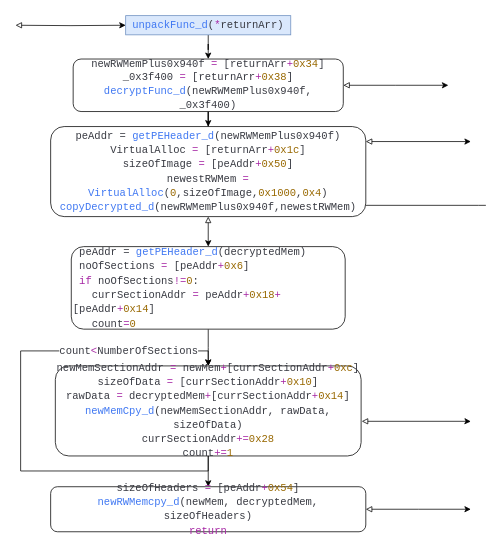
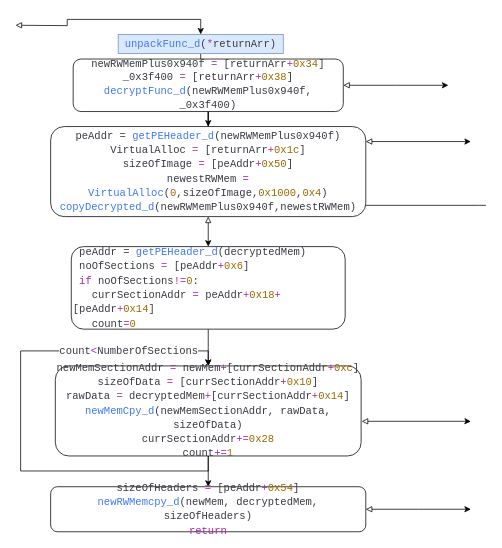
  <mxCell id="0" />
  <mxCell id="1" parent="0" />
  <mxCell id="2" style="edgeStyle=orthogonalEdgeStyle;rounded=0;orthogonalLoop=1;jettySize=auto;html=1;exitX=1;exitY=0.5;exitDx=0;exitDy=0;startArrow=block;startFill=0;" edge="1" parent="1" target="4"><mxGeometry relative="1" as="geometry"><mxPoint x="237" y="33.571" as="targetPoint" /><mxPoint x="20.21" y="33" as="sourcePoint" /></mxGeometry></mxCell>
  <mxCell id="3" style="edgeStyle=orthogonalEdgeStyle;rounded=0;orthogonalLoop=1;jettySize=auto;html=1;" edge="1" parent="1" source="4" target="7"><mxGeometry relative="1" as="geometry"><mxPoint x="277" y="78" as="targetPoint" /></mxGeometry></mxCell>
- <mxCell id="4" value="&lt;div style=&quot;color: rgb(56, 58, 66); font-family: Consolas, &amp;quot;Courier New&amp;quot;, monospace; font-size: 14px; line-height: 19px;&quot;&gt;&lt;div style=&quot;&quot;&gt;&lt;span style=&quot;color: rgb(64, 120, 242);&quot;&gt;unpackFunc_d&lt;/span&gt;(&lt;span style=&quot;color: rgb(166, 38, 164);&quot;&gt;*&lt;/span&gt;returnArr)&lt;/div&gt;&lt;/div&gt;" style="rounded=0;whiteSpace=wrap;html=1;fillColor=#dae8fc;strokeColor=#6c8ebf;" vertex="1" parent="1"><mxGeometry x="167" y="20.22" width="220" height="25.57" as="geometry" /></mxCell>
+ <mxCell id="4" value="&lt;div style=&quot;color: rgb(56, 58, 66); font-family: Consolas, &amp;quot;Courier New&amp;quot;, monospace; font-size: 14px; line-height: 19px;&quot;&gt;&lt;div style=&quot;&quot;&gt;&lt;span style=&quot;color: rgb(64, 120, 242);&quot;&gt;unpackFunc_d&lt;/span&gt;(&lt;span style=&quot;color: rgb(166, 38, 164);&quot;&gt;*&lt;/span&gt;returnArr)&lt;/div&gt;&lt;/div&gt;" style="rounded=0;whiteSpace=wrap;html=1;fillColor=#dae8fc;strokeColor=#6c8ebf;" vertex="1" parent="1"><mxGeometry x="157" y="45.22" width="220" height="25.57" as="geometry" /></mxCell>
  <mxCell id="5" style="edgeStyle=orthogonalEdgeStyle;rounded=0;orthogonalLoop=1;jettySize=auto;html=1;exitX=1;exitY=0.5;exitDx=0;exitDy=0;startArrow=block;startFill=0;" edge="1" parent="1" source="7"><mxGeometry relative="1" as="geometry"><mxPoint x="597" y="113" as="targetPoint" /></mxGeometry></mxCell>
  <mxCell id="6" style="edgeStyle=orthogonalEdgeStyle;rounded=0;orthogonalLoop=1;jettySize=auto;html=1;exitX=0.5;exitY=1;exitDx=0;exitDy=0;" edge="1" parent="1" source="7" target="9"><mxGeometry relative="1" as="geometry"><mxPoint x="277" y="198" as="targetPoint" /></mxGeometry></mxCell>
  <mxCell id="7" value="&lt;span style=&quot;color: rgb(56, 58, 66); font-family: Consolas, &amp;quot;Courier New&amp;quot;, monospace; font-size: 14px;&quot;&gt;newRWMemPlus0x940f &lt;/span&gt;&lt;span style=&quot;font-family: Consolas, &amp;quot;Courier New&amp;quot;, monospace; font-size: 14px; color: rgb(166, 38, 164);&quot;&gt;=&lt;/span&gt;&lt;span style=&quot;color: rgb(56, 58, 66); font-family: Consolas, &amp;quot;Courier New&amp;quot;, monospace; font-size: 14px;&quot;&gt; [returnArr&lt;/span&gt;&lt;span style=&quot;font-family: Consolas, &amp;quot;Courier New&amp;quot;, monospace; font-size: 14px; color: rgb(166, 38, 164);&quot;&gt;+&lt;/span&gt;&lt;span style=&quot;font-family: Consolas, &amp;quot;Courier New&amp;quot;, monospace; font-size: 14px; color: rgb(152, 104, 1);&quot;&gt;0x34&lt;/span&gt;&lt;span style=&quot;color: rgb(56, 58, 66); font-family: Consolas, &amp;quot;Courier New&amp;quot;, monospace; font-size: 14px;&quot;&gt;]&lt;/span&gt;&lt;br&gt;&lt;div style=&quot;color: rgb(56, 58, 66); font-family: Consolas, &amp;quot;Courier New&amp;quot;, monospace; font-weight: normal; font-size: 14px; line-height: 19px;&quot;&gt;&lt;div style=&quot;&quot;&gt;&lt;span style=&quot;color: #383a42;&quot;&gt;_0x3f400 &lt;/span&gt;&lt;span style=&quot;color: #a626a4;&quot;&gt;=&lt;/span&gt;&lt;span style=&quot;color: #383a42;&quot;&gt; [returnArr&lt;/span&gt;&lt;span style=&quot;color: #a626a4;&quot;&gt;+&lt;/span&gt;&lt;span style=&quot;color: #986801;&quot;&gt;0x38&lt;/span&gt;&lt;span style=&quot;color: #383a42;&quot;&gt;]&lt;/span&gt;&lt;/div&gt;&lt;div style=&quot;&quot;&gt;&lt;span style=&quot;color: rgb(64, 120, 242);&quot;&gt;decryptFunc_d&lt;/span&gt;&lt;span style=&quot;color: rgb(56, 58, 66);&quot;&gt;(newRWMemPlus0x940f, _0x3f400)&lt;/span&gt;&lt;/div&gt;&lt;/div&gt;" style="rounded=1;whiteSpace=wrap;html=1;" vertex="1" parent="1"><mxGeometry x="97" y="78" width="360" height="70" as="geometry" /></mxCell>
  <mxCell id="8" style="edgeStyle=orthogonalEdgeStyle;rounded=0;orthogonalLoop=1;jettySize=auto;html=1;exitX=0.5;exitY=1;exitDx=0;exitDy=0;startArrow=block;startFill=0;" edge="1" parent="1" source="9" target="13"><mxGeometry relative="1" as="geometry"><mxPoint x="277" y="328" as="targetPoint" /></mxGeometry></mxCell>
  <mxCell id="9" value="&lt;div style=&quot;color: rgb(56, 58, 66); font-family: Consolas, &amp;quot;Courier New&amp;quot;, monospace; font-size: 14px; line-height: 19px;&quot;&gt;&lt;div style=&quot;&quot;&gt;peAddr = &lt;span style=&quot;color: rgb(64, 120, 242);&quot;&gt;getPEHeader_d&lt;/span&gt;(newRWMemPlus0x940f)&lt;/div&gt;&lt;div style=&quot;&quot;&gt;VirtualAlloc &lt;span style=&quot;color: #a626a4;&quot;&gt;=&lt;/span&gt; [returnArr&lt;span style=&quot;color: #a626a4;&quot;&gt;+&lt;/span&gt;&lt;span style=&quot;color: #986801;&quot;&gt;0x1c&lt;/span&gt;]&lt;/div&gt;&lt;div style=&quot;&quot;&gt;sizeOfImage &lt;span style=&quot;color: rgb(166, 38, 164);&quot;&gt;=&lt;/span&gt; [peAddr&lt;span style=&quot;color: rgb(166, 38, 164);&quot;&gt;+&lt;/span&gt;&lt;span style=&quot;color: rgb(152, 104, 1);&quot;&gt;0x50&lt;/span&gt;]&lt;/div&gt;&lt;div style=&quot;&quot;&gt;newestRWMem &lt;span style=&quot;color: rgb(166, 38, 164);&quot;&gt;=&lt;/span&gt; &lt;span style=&quot;color: rgb(64, 120, 242);&quot;&gt;VirtualAlloc&lt;/span&gt;(&lt;span style=&quot;color: rgb(152, 104, 1);&quot;&gt;0&lt;/span&gt;,sizeOfImage,&lt;span style=&quot;color: rgb(152, 104, 1);&quot;&gt;0x1000&lt;/span&gt;,&lt;span style=&quot;color: rgb(152, 104, 1);&quot;&gt;0x4&lt;/span&gt;)&lt;/div&gt;&lt;div style=&quot;&quot;&gt;&lt;span style=&quot;color: rgb(64, 120, 242);&quot;&gt;copyDecrypted_d&lt;/span&gt;(newRWMemPlus0x940f,newestRWMem)&lt;/div&gt;&lt;/div&gt;" style="rounded=1;whiteSpace=wrap;html=1;" vertex="1" parent="1"><mxGeometry x="67" y="168" width="420" height="120" as="geometry" /></mxCell>
  <mxCell id="10" style="edgeStyle=orthogonalEdgeStyle;rounded=0;orthogonalLoop=1;jettySize=auto;html=1;startArrow=block;startFill=0;exitX=1;exitY=0.169;exitDx=0;exitDy=0;exitPerimeter=0;" edge="1" parent="1" source="9"><mxGeometry relative="1" as="geometry"><mxPoint x="627" y="188" as="targetPoint" /><mxPoint x="487" y="198" as="sourcePoint" /><Array as="points"><mxPoint x="627" y="188" /></Array></mxGeometry></mxCell>
  <mxCell id="11" style="edgeStyle=orthogonalEdgeStyle;rounded=0;orthogonalLoop=1;jettySize=auto;html=1;startArrow=none;startFill=0;exitX=1;exitY=0.875;exitDx=0;exitDy=0;exitPerimeter=0;endArrow=none;endFill=0;" edge="1" parent="1" source="9"><mxGeometry relative="1" as="geometry"><mxPoint x="647" y="273" as="targetPoint" /><mxPoint x="497" y="288" as="sourcePoint" /><Array as="points"><mxPoint x="637" y="273" /></Array></mxGeometry></mxCell>
  <mxCell id="12" style="edgeStyle=orthogonalEdgeStyle;rounded=0;orthogonalLoop=1;jettySize=auto;html=1;exitX=0.5;exitY=1;exitDx=0;exitDy=0;" edge="1" parent="1" source="13" target="15"><mxGeometry relative="1" as="geometry"><mxPoint x="277" y="497" as="targetPoint" /><mxPoint x="277" y="457" as="sourcePoint" /></mxGeometry></mxCell>
  <mxCell id="13" value="&lt;div style=&quot;color: rgb(56, 58, 66); font-family: Consolas, &amp;quot;Courier New&amp;quot;, monospace; font-size: 14px; line-height: 19px;&quot;&gt;&lt;div style=&quot;&quot;&gt;&amp;nbsp;peAddr = &lt;span style=&quot;color: rgb(64, 120, 242);&quot;&gt;getPEHeader_d&lt;/span&gt;(decryptedMem)&lt;/div&gt;&lt;div style=&quot;&quot;&gt;&amp;nbsp;noOfSections &lt;span style=&quot;color: rgb(166, 38, 164);&quot;&gt;=&lt;/span&gt; [peAddr&lt;span style=&quot;color: rgb(166, 38, 164);&quot;&gt;+&lt;/span&gt;&lt;span style=&quot;color: rgb(152, 104, 1);&quot;&gt;0x6&lt;/span&gt;]&lt;/div&gt;&lt;div style=&quot;&quot;&gt;&lt;span style=&quot;color: #a626a4;&quot;&gt;&amp;nbsp;if&lt;/span&gt; noOfSections&lt;span style=&quot;color: #a626a4;&quot;&gt;!=&lt;/span&gt;&lt;span style=&quot;color: #986801;&quot;&gt;0&lt;/span&gt;:&lt;/div&gt;&lt;div style=&quot;&quot;&gt;&amp;nbsp; &amp;nbsp;currSectionAddr &lt;span style=&quot;color: rgb(166, 38, 164);&quot;&gt;=&lt;/span&gt; peAddr&lt;span style=&quot;color: rgb(166, 38, 164);&quot;&gt;+&lt;/span&gt;&lt;span style=&quot;color: rgb(152, 104, 1);&quot;&gt;0x18&lt;/span&gt;&lt;span style=&quot;color: rgb(166, 38, 164);&quot;&gt;+&lt;/span&gt;[peAddr&lt;span style=&quot;color: rgb(166, 38, 164);&quot;&gt;+&lt;/span&gt;&lt;span style=&quot;color: rgb(152, 104, 1);&quot;&gt;0x14&lt;/span&gt;]&lt;br&gt;&lt;/div&gt;&lt;div style=&quot;&quot;&gt;&amp;nbsp; &amp;nbsp;count&lt;span style=&quot;color: rgb(166, 38, 164);&quot;&gt;=&lt;/span&gt;&lt;span style=&quot;color: rgb(152, 104, 1);&quot;&gt;0&lt;/span&gt;&lt;/div&gt;&lt;/div&gt;" style="rounded=1;whiteSpace=wrap;html=1;align=left;" vertex="1" parent="1"><mxGeometry x="94.5" y="328" width="365" height="110" as="geometry" /></mxCell>
  <mxCell id="14" style="edgeStyle=orthogonalEdgeStyle;rounded=0;orthogonalLoop=1;jettySize=auto;html=1;exitX=0.5;exitY=1;exitDx=0;exitDy=0;" edge="1" parent="1" source="15" target="19"><mxGeometry relative="1" as="geometry"><mxPoint x="277.235" y="668" as="targetPoint" /></mxGeometry></mxCell>
  <mxCell id="15" value="&lt;div style=&quot;color: rgb(56, 58, 66); font-family: Consolas, &amp;quot;Courier New&amp;quot;, monospace; font-size: 14px; line-height: 19px;&quot;&gt;&lt;div style=&quot;&quot;&gt;newMemSectionAddr &lt;span style=&quot;color: rgb(166, 38, 164);&quot;&gt;=&lt;/span&gt; newMem&lt;span style=&quot;color: rgb(166, 38, 164);&quot;&gt;+&lt;/span&gt;[currSectionAddr&lt;span style=&quot;color: rgb(166, 38, 164);&quot;&gt;+&lt;/span&gt;&lt;span style=&quot;color: rgb(152, 104, 1);&quot;&gt;0xc&lt;/span&gt;]&lt;/div&gt;&lt;div style=&quot;&quot;&gt;sizeOfData &lt;span style=&quot;color: #a626a4;&quot;&gt;=&lt;/span&gt; [currSectionAddr&lt;span style=&quot;color: #a626a4;&quot;&gt;+&lt;/span&gt;&lt;span style=&quot;color: #986801;&quot;&gt;0x10&lt;/span&gt;]&lt;/div&gt;&lt;div style=&quot;&quot;&gt;rawData &lt;span style=&quot;color: rgb(166, 38, 164);&quot;&gt;=&lt;/span&gt; decryptedMem&lt;span style=&quot;color: rgb(166, 38, 164);&quot;&gt;+&lt;/span&gt;[currSectionAddr&lt;span style=&quot;color: rgb(166, 38, 164);&quot;&gt;+&lt;/span&gt;&lt;span style=&quot;color: rgb(152, 104, 1);&quot;&gt;0x14&lt;/span&gt;]&lt;br&gt;&lt;/div&gt;&lt;div style=&quot;&quot;&gt;&lt;span style=&quot;color: #4078f2;&quot;&gt;newMemCpy_d&lt;/span&gt;(newMemSectionAddr, rawData, sizeOfData)&lt;/div&gt;&lt;div style=&quot;&quot;&gt;currSectionAddr&lt;span style=&quot;color: rgb(166, 38, 164);&quot;&gt;+=&lt;/span&gt;&lt;span style=&quot;color: rgb(152, 104, 1);&quot;&gt;0x28&lt;/span&gt;&lt;br&gt;&lt;/div&gt;&lt;div style=&quot;&quot;&gt;count&lt;span style=&quot;color: rgb(166, 38, 164);&quot;&gt;+=&lt;/span&gt;&lt;span style=&quot;color: rgb(152, 104, 1);&quot;&gt;1&lt;/span&gt;&lt;/div&gt;&lt;/div&gt;" style="rounded=1;whiteSpace=wrap;html=1;" vertex="1" parent="1"><mxGeometry x="73.25" y="487" width="407.5" height="120" as="geometry" /></mxCell>
  <mxCell id="16" style="edgeStyle=orthogonalEdgeStyle;rounded=0;orthogonalLoop=1;jettySize=auto;html=1;startArrow=block;startFill=0;exitX=1.002;exitY=0.615;exitDx=0;exitDy=0;exitPerimeter=0;" edge="1" parent="1" source="15"><mxGeometry relative="1" as="geometry"><mxPoint x="627" y="561" as="targetPoint" /><mxPoint x="480.75" y="557" as="sourcePoint" /><Array as="points"><mxPoint x="621" y="561" /></Array></mxGeometry></mxCell>
  <mxCell id="17" style="edgeStyle=orthogonalEdgeStyle;rounded=0;orthogonalLoop=1;jettySize=auto;html=1;exitX=0.5;exitY=1;exitDx=0;exitDy=0;entryX=0.5;entryY=0;entryDx=0;entryDy=0;" edge="1" parent="1" source="15" target="15"><mxGeometry relative="1" as="geometry"><Array as="points"><mxPoint x="277" y="627" /><mxPoint x="27" y="627" /><mxPoint x="27" y="467" /><mxPoint x="277" y="467" /></Array></mxGeometry></mxCell>
  <mxCell id="18" value="&lt;div style=&quot;color: rgb(56, 58, 66); font-family: Consolas, &amp;quot;Courier New&amp;quot;, monospace; font-size: 14px; line-height: 19px;&quot;&gt;&lt;div style=&quot;&quot;&gt;count&lt;span style=&quot;color: rgb(166, 38, 164);&quot;&gt;&amp;lt;&lt;/span&gt;NumberOfSections&lt;/div&gt;&lt;/div&gt;" style="edgeLabel;html=1;align=center;verticalAlign=middle;resizable=0;points=[];" connectable="0" vertex="1" parent="17"><mxGeometry x="0.637" relative="1" as="geometry"><mxPoint as="offset" /></mxGeometry></mxCell>
  <mxCell id="19" value="&lt;div style=&quot;color: rgb(56, 58, 66); font-family: Consolas, &amp;quot;Courier New&amp;quot;, monospace; font-size: 14px; line-height: 19px;&quot;&gt;&lt;div style=&quot;&quot;&gt;sizeOfHeaders &lt;span style=&quot;color: rgb(166, 38, 164);&quot;&gt;=&lt;/span&gt; [peAddr&lt;span style=&quot;color: rgb(166, 38, 164);&quot;&gt;+&lt;/span&gt;&lt;span style=&quot;color: rgb(152, 104, 1);&quot;&gt;0x54&lt;/span&gt;]&lt;br&gt;&lt;/div&gt;&lt;div style=&quot;&quot;&gt;&lt;span style=&quot;color: rgb(64, 120, 242);&quot;&gt;newRWMemcpy_d&lt;/span&gt;(newMem, decryptedMem, sizeOfHeaders)&lt;/div&gt;&lt;div style=&quot;&quot;&gt;&lt;div style=&quot;line-height: 19px;&quot;&gt;&lt;div style=&quot;&quot;&gt;&lt;span style=&quot;color: rgb(166, 38, 164);&quot;&gt;return&lt;/span&gt;&lt;/div&gt;&lt;/div&gt;&lt;/div&gt;&lt;/div&gt;" style="rounded=1;whiteSpace=wrap;html=1;" vertex="1" parent="1"><mxGeometry x="67" y="648" width="420" height="60" as="geometry" /></mxCell>
  <mxCell id="20" style="edgeStyle=orthogonalEdgeStyle;rounded=0;orthogonalLoop=1;jettySize=auto;html=1;startArrow=block;startFill=0;" edge="1" parent="1" source="19"><mxGeometry relative="1" as="geometry"><mxPoint x="627" y="678" as="targetPoint" /><mxPoint x="487" y="677.23" as="sourcePoint" /><Array as="points" /></mxGeometry></mxCell>
